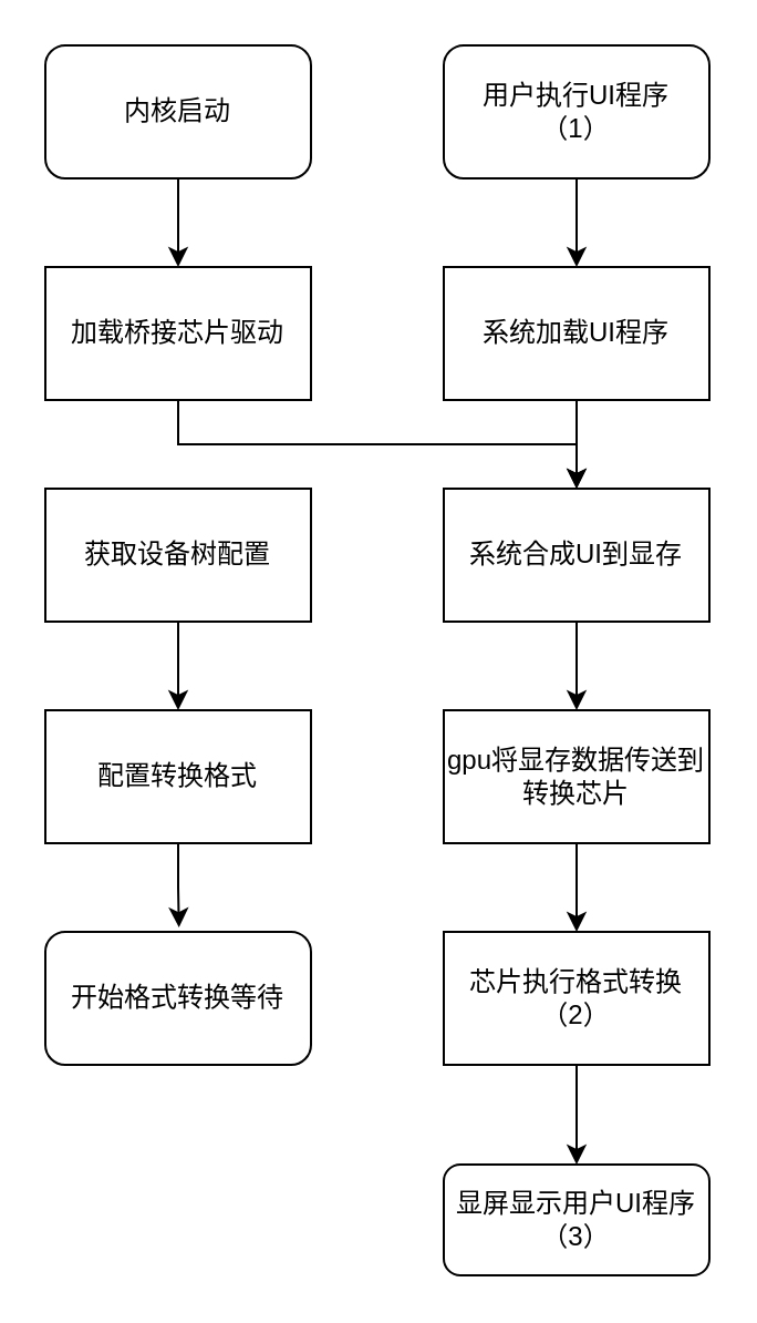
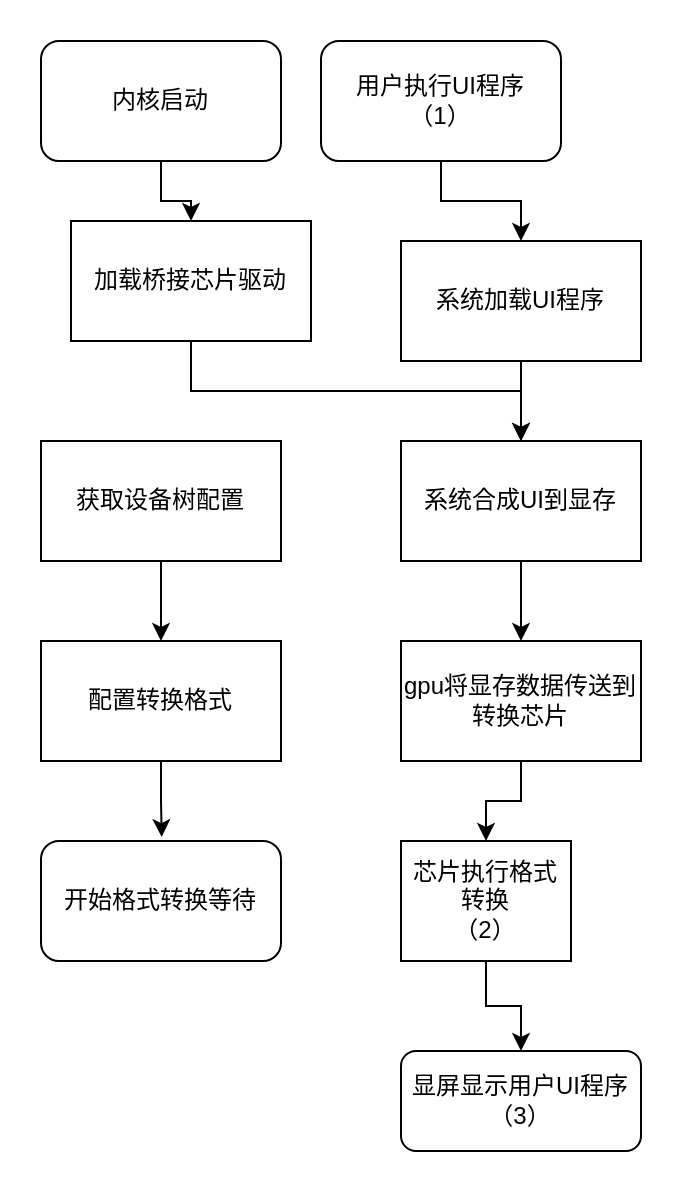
  <mxCell id="0" />
  <mxCell id="1" parent="0" />
  <mxCell id="2" style="edgeStyle=orthogonalEdgeStyle;rounded=0;orthogonalLoop=1;jettySize=auto;html=1;entryX=0.5;entryY=0;entryDx=0;entryDy=0;" edge="1" parent="1" source="3" target="4"><mxGeometry relative="1" as="geometry" /></mxCell>
  <mxCell id="3" value="内核启动" style="rounded=1;whiteSpace=wrap;html=1;" vertex="1" parent="1"><mxGeometry x="20" y="20" width="120" height="60" as="geometry" /></mxCell>
- <mxCell id="4" value="加载桥接芯片驱动" style="rounded=0;whiteSpace=wrap;html=1;" vertex="1" parent="1"><mxGeometry x="20" y="120" width="120" height="60" as="geometry" /></mxCell>
+ <mxCell id="4" value="加载桥接芯片驱动" style="rounded=0;whiteSpace=wrap;html=1;" vertex="1" parent="1"><mxGeometry x="35" y="110" width="120" height="60" as="geometry" /></mxCell>
  <mxCell id="5" value="开始格式转换等待" style="rounded=1;whiteSpace=wrap;html=1;" vertex="1" parent="1"><mxGeometry x="20" y="420" width="120" height="60" as="geometry" /></mxCell>
  <mxCell id="6" style="edgeStyle=orthogonalEdgeStyle;rounded=0;orthogonalLoop=1;jettySize=auto;html=1;entryX=0.5;entryY=0;entryDx=0;entryDy=0;" edge="1" parent="1" source="7" target="14"><mxGeometry relative="1" as="geometry" /></mxCell>
- <mxCell id="7" value="用户执行UI程序&lt;div&gt;（1）&lt;/div&gt;" style="rounded=1;whiteSpace=wrap;html=1;" vertex="1" parent="1"><mxGeometry x="200" y="20" width="120" height="60" as="geometry" /></mxCell>
+ <mxCell id="7" value="用户执行UI程序&lt;div&gt;（1）&lt;/div&gt;" style="rounded=1;whiteSpace=wrap;html=1;" vertex="1" parent="1"><mxGeometry x="160" y="20" width="120" height="60" as="geometry" /></mxCell>
  <mxCell id="8" style="edgeStyle=orthogonalEdgeStyle;rounded=0;orthogonalLoop=1;jettySize=auto;html=1;entryX=0.5;entryY=0;entryDx=0;entryDy=0;" edge="1" parent="1" source="9" target="10"><mxGeometry relative="1" as="geometry" /></mxCell>
  <mxCell id="9" value="获取设备树配置" style="rounded=0;whiteSpace=wrap;html=1;" vertex="1" parent="1"><mxGeometry x="20" y="220" width="120" height="60" as="geometry" /></mxCell>
  <mxCell id="10" value="配置转换格式" style="rounded=0;whiteSpace=wrap;html=1;" vertex="1" parent="1"><mxGeometry x="20" y="320" width="120" height="60" as="geometry" /></mxCell>
  <mxCell id="11" style="edgeStyle=orthogonalEdgeStyle;rounded=0;orthogonalLoop=1;jettySize=auto;html=1;exitX=0.5;exitY=1;exitDx=0;exitDy=0;" edge="1" parent="1" source="4" target="16"><mxGeometry relative="1" as="geometry" /></mxCell>
  <mxCell id="12" style="edgeStyle=orthogonalEdgeStyle;rounded=0;orthogonalLoop=1;jettySize=auto;html=1;entryX=0.503;entryY=-0.033;entryDx=0;entryDy=0;entryPerimeter=0;" edge="1" parent="1" source="10" target="5"><mxGeometry relative="1" as="geometry" /></mxCell>
  <mxCell id="13" style="edgeStyle=orthogonalEdgeStyle;rounded=0;orthogonalLoop=1;jettySize=auto;html=1;entryX=0.5;entryY=0;entryDx=0;entryDy=0;" edge="1" parent="1" source="14" target="16"><mxGeometry relative="1" as="geometry" /></mxCell>
  <mxCell id="14" value="系统加载UI程序" style="rounded=0;whiteSpace=wrap;html=1;" vertex="1" parent="1"><mxGeometry x="200" y="120" width="120" height="60" as="geometry" /></mxCell>
  <mxCell id="15" style="edgeStyle=orthogonalEdgeStyle;rounded=0;orthogonalLoop=1;jettySize=auto;html=1;entryX=0.5;entryY=0;entryDx=0;entryDy=0;" edge="1" parent="1" source="16" target="18"><mxGeometry relative="1" as="geometry" /></mxCell>
  <mxCell id="16" value="系统合成UI到显存" style="rounded=0;whiteSpace=wrap;html=1;" vertex="1" parent="1"><mxGeometry x="200" y="220" width="120" height="60" as="geometry" /></mxCell>
  <mxCell id="17" style="edgeStyle=orthogonalEdgeStyle;rounded=0;orthogonalLoop=1;jettySize=auto;html=1;entryX=0.5;entryY=0;entryDx=0;entryDy=0;" edge="1" parent="1" source="18" target="20"><mxGeometry relative="1" as="geometry" /></mxCell>
  <mxCell id="18" value="gpu将显存数据传送到转换芯片" style="rounded=0;whiteSpace=wrap;html=1;" vertex="1" parent="1"><mxGeometry x="200" y="320" width="120" height="60" as="geometry" /></mxCell>
  <mxCell id="19" style="edgeStyle=orthogonalEdgeStyle;rounded=0;orthogonalLoop=1;jettySize=auto;html=1;entryX=0.5;entryY=0;entryDx=0;entryDy=0;" edge="1" parent="1" source="20" target="21"><mxGeometry relative="1" as="geometry" /></mxCell>
- <mxCell id="20" value="芯片执行格式转换&lt;div&gt;（2）&lt;/div&gt;" style="rounded=0;whiteSpace=wrap;html=1;" vertex="1" parent="1"><mxGeometry x="200" y="420" width="120" height="60" as="geometry" /></mxCell>
+ <mxCell id="20" value="芯片执行格式转换&lt;div&gt;（2）&lt;/div&gt;" style="rounded=0;whiteSpace=wrap;html=1;" vertex="1" parent="1"><mxGeometry x="200" y="420" width="85" height="60" as="geometry" /></mxCell>
  <mxCell id="21" value="显屏显示用户UI程序&lt;div&gt;（3&lt;span style=&quot;background-color: transparent; color: light-dark(rgb(0, 0, 0), rgb(255, 255, 255));&quot;&gt;）&lt;/span&gt;&lt;/div&gt;" style="rounded=1;whiteSpace=wrap;html=1;" vertex="1" parent="1"><mxGeometry x="200" y="525" width="120" height="50" as="geometry" /></mxCell>
